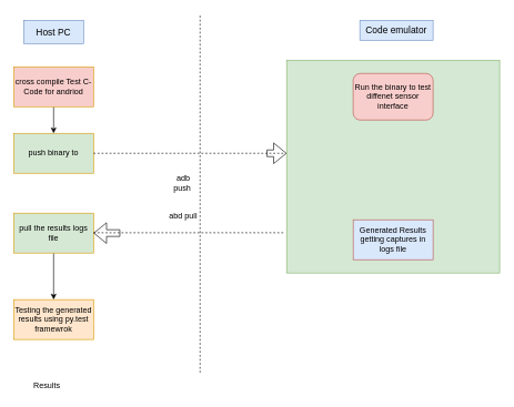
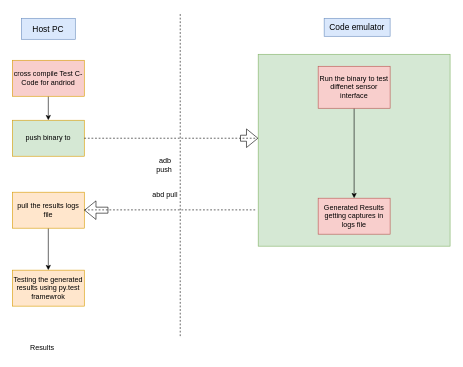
  <mxCell id="0" />
  <mxCell id="1" parent="0" />
  <mxCell id="2" value="" style="whiteSpace=wrap;html=1;aspect=fixed;fillColor=#d5e8d4;strokeColor=#82b366;" vertex="1" parent="1"><mxGeometry x="430" y="90" width="320" height="320" as="geometry" /></mxCell>
  <mxCell id="3" value="&lt;font style=&quot;font-size: 14px&quot;&gt;Code emulator&lt;/font&gt;" style="text;html=1;strokeColor=#6c8ebf;fillColor=#dae8fc;align=center;verticalAlign=middle;whiteSpace=wrap;rounded=0;" vertex="1" parent="1"><mxGeometry x="540" y="30" width="110" height="30" as="geometry" /></mxCell>
  <mxCell id="4" style="edgeStyle=orthogonalEdgeStyle;rounded=0;orthogonalLoop=1;jettySize=auto;html=1;exitX=0.5;exitY=1;exitDx=0;exitDy=0;entryX=0.5;entryY=0;entryDx=0;entryDy=0;" edge="1" parent="1" source="5" target="7"><mxGeometry relative="1" as="geometry" /></mxCell>
  <mxCell id="5" value="cross compile Test C-Code for andriod" style="rounded=0;whiteSpace=wrap;html=1;fillColor=#f8cecc;strokeColor=#d79b00;" vertex="1" parent="1"><mxGeometry x="20" y="100" width="120" height="60" as="geometry" /></mxCell>
  <mxCell id="6" value="&lt;font style=&quot;font-size: 14px&quot;&gt;Host PC&lt;/font&gt;" style="text;html=1;strokeColor=#6c8ebf;fillColor=#dae8fc;align=center;verticalAlign=middle;whiteSpace=wrap;rounded=0;" vertex="1" parent="1"><mxGeometry x="35" y="30" width="90" height="35" as="geometry" /></mxCell>
  <mxCell id="7" value="push binary to" style="rounded=0;whiteSpace=wrap;html=1;fillColor=#d5e8d4;strokeColor=#d79b00;" vertex="1" parent="1"><mxGeometry x="20" y="200" width="120" height="60" as="geometry" /></mxCell>
  <mxCell id="8" value="" style="endArrow=none;dashed=1;html=1;exitX=1;exitY=0.5;exitDx=0;exitDy=0;" edge="1" parent="1" source="7"><mxGeometry width="50" height="50" relative="1" as="geometry"><mxPoint x="240" y="240" as="sourcePoint" /><mxPoint x="426" y="230" as="targetPoint" /></mxGeometry></mxCell>
  <mxCell id="9" value="adb push&amp;nbsp;" style="text;html=1;strokeColor=none;fillColor=none;align=center;verticalAlign=middle;whiteSpace=wrap;rounded=0;" vertex="1" parent="1"><mxGeometry x="250" y="250" width="50" height="50" as="geometry" /></mxCell>
- <mxCell id="11" value="Run the binary to test diffenet sensor interface" style="whiteSpace=wrap;html=1;fillColor=#f8cecc;strokeColor=#b85450;rounded=1;" vertex="1" parent="1"><mxGeometry x="530" y="110" width="120" height="70" as="geometry" /></mxCell>
- <mxCell id="12" value="Generated Results getting captures in logs file" style="rounded=0;whiteSpace=wrap;html=1;fillColor=#dae8fc;strokeColor=#b85450;" vertex="1" parent="1"><mxGeometry x="530" y="330" width="120" height="60" as="geometry" /></mxCell>
+ <mxCell id="10" style="edgeStyle=orthogonalEdgeStyle;rounded=0;orthogonalLoop=1;jettySize=auto;html=1;exitX=0.5;exitY=1;exitDx=0;exitDy=0;entryX=0.5;entryY=0;entryDx=0;entryDy=0;" edge="1" parent="1" source="11" target="12"><mxGeometry relative="1" as="geometry" /></mxCell>
+ <mxCell id="11" value="Run the binary to test diffenet sensor interface" style="rounded=0;whiteSpace=wrap;html=1;fillColor=#f8cecc;strokeColor=#b85450;" vertex="1" parent="1"><mxGeometry x="530" y="110" width="120" height="70" as="geometry" /></mxCell>
+ <mxCell id="12" value="Generated Results getting captures in logs file" style="rounded=0;whiteSpace=wrap;html=1;fillColor=#f8cecc;strokeColor=#b85450;" vertex="1" parent="1"><mxGeometry x="530" y="330" width="120" height="60" as="geometry" /></mxCell>
  <mxCell id="13" style="edgeStyle=orthogonalEdgeStyle;rounded=0;orthogonalLoop=1;jettySize=auto;html=1;exitX=0.5;exitY=1;exitDx=0;exitDy=0;entryX=0.5;entryY=0;entryDx=0;entryDy=0;" edge="1" parent="1" source="14" target="17"><mxGeometry relative="1" as="geometry" /></mxCell>
- <mxCell id="14" value="pull the results logs file" style="rounded=0;whiteSpace=wrap;html=1;fillColor=#d5e8d4;strokeColor=#d79b00;" vertex="1" parent="1"><mxGeometry x="20" y="320" width="120" height="60" as="geometry" /></mxCell>
+ <mxCell id="14" value="pull the results logs file" style="rounded=0;whiteSpace=wrap;html=1;fillColor=#ffe6cc;strokeColor=#d79b00;" vertex="1" parent="1"><mxGeometry x="20" y="320" width="120" height="60" as="geometry" /></mxCell>
  <mxCell id="15" value="abd pull" style="text;html=1;strokeColor=none;fillColor=none;align=center;verticalAlign=middle;whiteSpace=wrap;rounded=0;" vertex="1" parent="1"><mxGeometry x="250" y="310" width="50" height="30" as="geometry" /></mxCell>
  <mxCell id="16" value="" style="endArrow=none;dashed=1;html=1;exitX=1;exitY=0.5;exitDx=0;exitDy=0;" edge="1" parent="1"><mxGeometry width="50" height="50" relative="1" as="geometry"><mxPoint x="140" y="349.5" as="sourcePoint" /><mxPoint x="426" y="349.5" as="targetPoint" /></mxGeometry></mxCell>
  <mxCell id="17" value="Testing the generated results using py.test framewrok" style="rounded=0;whiteSpace=wrap;html=1;fillColor=#ffe6cc;strokeColor=#d79b00;" vertex="1" parent="1"><mxGeometry x="20" y="450" width="120" height="60" as="geometry" /></mxCell>
  <mxCell id="18" value="Results" style="text;html=1;strokeColor=none;fillColor=none;align=center;verticalAlign=middle;whiteSpace=wrap;rounded=0;" vertex="1" parent="1"><mxGeometry x="50" y="570" width="40" height="20" as="geometry" /></mxCell>
  <mxCell id="19" value="" style="shape=flexArrow;endArrow=classic;html=1;" edge="1" parent="1"><mxGeometry width="50" height="50" relative="1" as="geometry"><mxPoint x="400" y="230" as="sourcePoint" /><mxPoint x="430" y="230" as="targetPoint" /></mxGeometry></mxCell>
  <mxCell id="20" value="" style="shape=flexArrow;endArrow=classic;html=1;" edge="1" parent="1"><mxGeometry width="50" height="50" relative="1" as="geometry"><mxPoint x="180" y="350" as="sourcePoint" /><mxPoint x="140" y="350" as="targetPoint" /></mxGeometry></mxCell>
  <mxCell id="21" value="" style="endArrow=none;dashed=1;html=1;" edge="1" parent="1"><mxGeometry width="50" height="50" relative="1" as="geometry"><mxPoint x="300" y="560" as="sourcePoint" /><mxPoint x="300" y="20" as="targetPoint" /></mxGeometry></mxCell>
